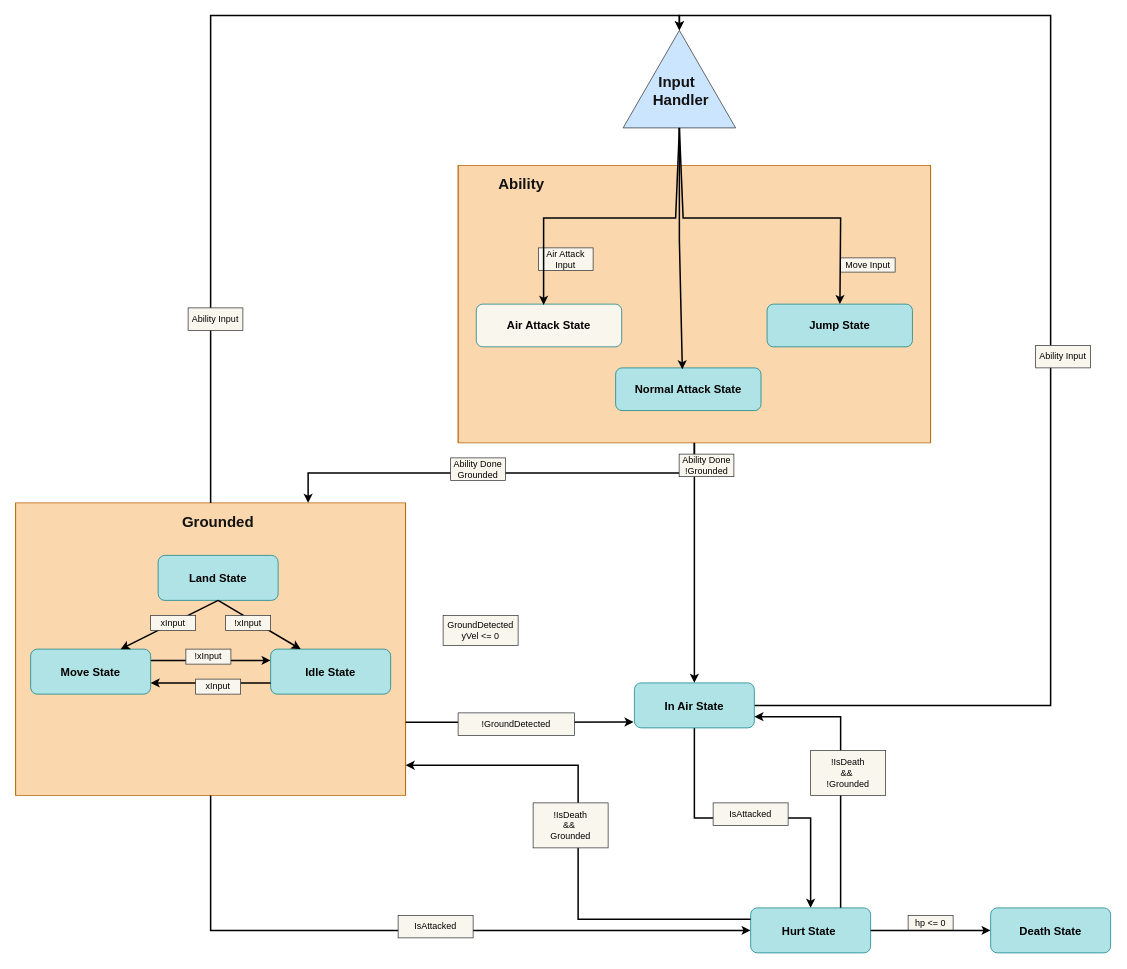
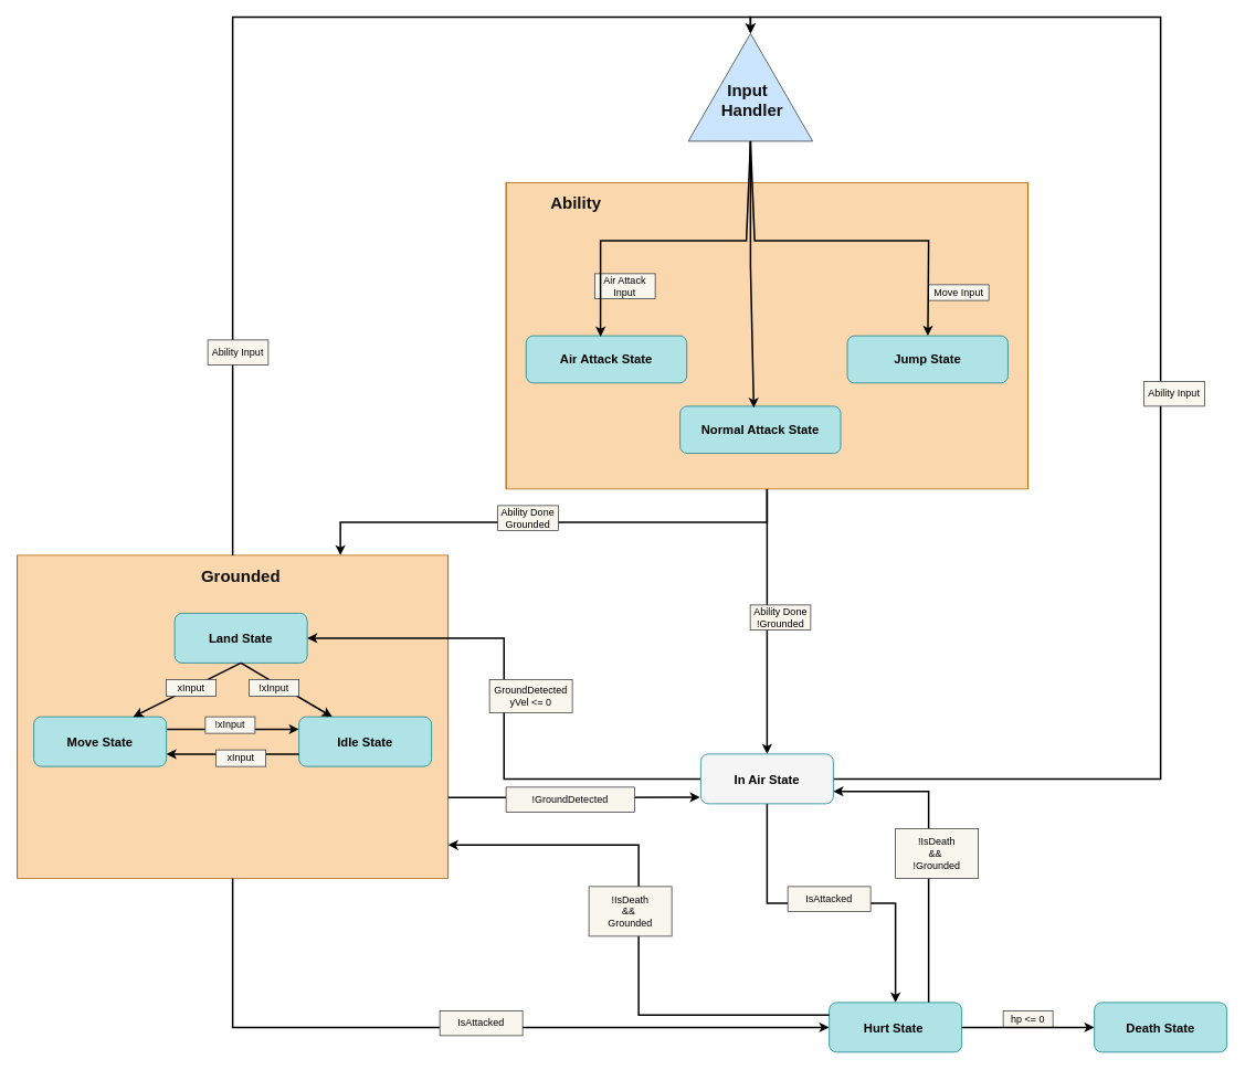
  <mxCell id="0" />
  <mxCell id="1" parent="0" />
  <mxCell id="2" value="" style="group" parent="1" vertex="1" connectable="0"><mxGeometry x="20" y="670" width="520" height="390" as="geometry" /></mxCell>
  <mxCell id="3" value="" style="shape=process;whiteSpace=wrap;html=1;backgroundOutline=1;size=0;fillColor=#fad7ac;strokeColor=#b46504;" parent="2" vertex="1"><mxGeometry width="520" height="390" as="geometry" /></mxCell>
  <mxCell id="4" value="&lt;font color=&quot;#121212&quot; style=&quot;font-size: 20px;&quot;&gt;&lt;b&gt;Grounded&lt;/b&gt;&lt;/font&gt;" style="text;html=1;align=center;verticalAlign=middle;whiteSpace=wrap;rounded=0;" parent="2" vertex="1"><mxGeometry x="210" y="10" width="120" height="30" as="geometry" /></mxCell>
  <mxCell id="5" value="&lt;font size=&quot;1&quot; color=&quot;#000000&quot;&gt;&lt;b style=&quot;font-size: 15px;&quot;&gt;Land State&lt;/b&gt;&lt;/font&gt;" style="rounded=1;whiteSpace=wrap;html=1;fillColor=#b0e3e6;strokeColor=#0e8088;" parent="2" vertex="1"><mxGeometry x="190" y="70" width="160" height="60" as="geometry" /></mxCell>
  <mxCell id="6" style="edgeStyle=orthogonalEdgeStyle;rounded=0;orthogonalLoop=1;jettySize=auto;html=1;exitX=1;exitY=0.25;exitDx=0;exitDy=0;entryX=0;entryY=0.25;entryDx=0;entryDy=0;strokeWidth=2;strokeColor=#000000;" parent="2" source="7" target="8" edge="1"><mxGeometry relative="1" as="geometry" /></mxCell>
  <mxCell id="7" value="&lt;font size=&quot;1&quot; color=&quot;#000000&quot;&gt;&lt;b style=&quot;font-size: 15px;&quot;&gt;Move State&lt;/b&gt;&lt;/font&gt;" style="rounded=1;whiteSpace=wrap;html=1;fillColor=#b0e3e6;strokeColor=#0e8088;" parent="2" vertex="1"><mxGeometry x="20" y="195" width="160" height="60" as="geometry" /></mxCell>
  <mxCell id="8" value="&lt;font size=&quot;1&quot; color=&quot;#000000&quot;&gt;&lt;b style=&quot;font-size: 15px;&quot;&gt;Idle State&lt;/b&gt;&lt;/font&gt;" style="rounded=1;whiteSpace=wrap;html=1;fillColor=#b0e3e6;strokeColor=#0e8088;" parent="2" vertex="1"><mxGeometry x="340" y="195" width="160" height="60" as="geometry" /></mxCell>
  <mxCell id="9" style="edgeStyle=orthogonalEdgeStyle;rounded=0;orthogonalLoop=1;jettySize=auto;html=1;exitX=0.5;exitY=1;exitDx=0;exitDy=0;" parent="2" source="4" target="4" edge="1"><mxGeometry relative="1" as="geometry" /></mxCell>
  <mxCell id="10" value="!xInput" style="rounded=0;whiteSpace=wrap;html=1;fillColor=#f9f7ed;strokeColor=#36393d;fontColor=#000000;" parent="2" vertex="1"><mxGeometry x="227" y="195" width="60" height="20" as="geometry" /></mxCell>
  <mxCell id="11" style="edgeStyle=orthogonalEdgeStyle;rounded=0;orthogonalLoop=1;jettySize=auto;html=1;exitX=0;exitY=0.75;exitDx=0;exitDy=0;entryX=1;entryY=0.75;entryDx=0;entryDy=0;strokeWidth=2;strokeColor=#000000;" parent="2" source="8" target="7" edge="1"><mxGeometry relative="1" as="geometry"><mxPoint x="200" y="300" as="sourcePoint" /><mxPoint x="360" y="300" as="targetPoint" /></mxGeometry></mxCell>
  <mxCell id="12" value="xInput" style="rounded=0;whiteSpace=wrap;html=1;fillColor=#f9f7ed;strokeColor=#36393d;fontColor=#000000;" parent="2" vertex="1"><mxGeometry x="240" y="235" width="60" height="20" as="geometry" /></mxCell>
  <mxCell id="13" value="" style="endArrow=classic;html=1;rounded=0;strokeWidth=2;strokeColor=#000000;entryX=0.25;entryY=0;entryDx=0;entryDy=0;exitX=0.5;exitY=1;exitDx=0;exitDy=0;" parent="2" source="5" target="8" edge="1"><mxGeometry width="50" height="50" relative="1" as="geometry"><mxPoint x="310" y="180" as="sourcePoint" /><mxPoint x="360" y="130" as="targetPoint" /></mxGeometry></mxCell>
  <mxCell id="14" value="" style="endArrow=classic;html=1;rounded=0;strokeWidth=2;strokeColor=#000000;entryX=0.75;entryY=0;entryDx=0;entryDy=0;" parent="2" target="7" edge="1"><mxGeometry width="50" height="50" relative="1" as="geometry"><mxPoint x="270" y="130" as="sourcePoint" /><mxPoint x="390" y="205" as="targetPoint" /></mxGeometry></mxCell>
  <mxCell id="15" value="!xInput" style="rounded=0;whiteSpace=wrap;html=1;fillColor=#f9f7ed;strokeColor=#36393d;fontColor=#000000;" parent="2" vertex="1"><mxGeometry x="280" y="150" width="60" height="20" as="geometry" /></mxCell>
  <mxCell id="16" value="xInput" style="rounded=0;whiteSpace=wrap;html=1;fillColor=#f9f7ed;strokeColor=#36393d;fontColor=#000000;" parent="2" vertex="1"><mxGeometry x="180" y="150" width="60" height="20" as="geometry" /></mxCell>
  <mxCell id="17" value="" style="group" parent="1" vertex="1" connectable="0"><mxGeometry x="610" y="220" width="630" height="370" as="geometry" /></mxCell>
  <mxCell id="18" value="" style="shape=process;whiteSpace=wrap;html=1;backgroundOutline=1;size=0;fillColor=#fad7ac;strokeColor=#b46504;" parent="17" vertex="1"><mxGeometry width="630" height="370" as="geometry" /></mxCell>
  <mxCell id="19" value="" style="group" vertex="1" connectable="0" parent="17"><mxGeometry x="12.115" y="9.487" width="593.654" height="317.437" as="geometry" /></mxCell>
  <mxCell id="20" value="&lt;font color=&quot;#121212&quot; style=&quot;font-size: 20px;&quot;&gt;&lt;b&gt;Ability&lt;/b&gt;&lt;/font&gt;" style="text;html=1;align=center;verticalAlign=middle;whiteSpace=wrap;rounded=0;" parent="19" vertex="1"><mxGeometry width="145.385" height="28.462" as="geometry" /></mxCell>
  <mxCell id="21" value="&lt;font color=&quot;#000000&quot;&gt;&lt;span style=&quot;font-size: 15px;&quot;&gt;&lt;b&gt;Normal Attack State&lt;/b&gt;&lt;/span&gt;&lt;/font&gt;" style="rounded=1;whiteSpace=wrap;html=1;fillColor=#b0e3e6;strokeColor=#0e8088;" parent="19" vertex="1"><mxGeometry x="197.887" y="260.514" width="193.846" height="56.923" as="geometry" /></mxCell>
- <mxCell id="22" value="&lt;font size=&quot;1&quot; color=&quot;#000000&quot;&gt;&lt;b style=&quot;font-size: 15px;&quot;&gt;Air Attack State&lt;/b&gt;&lt;/font&gt;" style="rounded=1;whiteSpace=wrap;html=1;fillColor=#f9f7ed;strokeColor=#0e8088;" parent="19" vertex="1"><mxGeometry x="12.115" y="175.513" width="193.846" height="56.923" as="geometry" /></mxCell>
+ <mxCell id="22" value="&lt;font size=&quot;1&quot; color=&quot;#000000&quot;&gt;&lt;b style=&quot;font-size: 15px;&quot;&gt;Air Attack State&lt;/b&gt;&lt;/font&gt;" style="rounded=1;whiteSpace=wrap;html=1;fillColor=#b0e3e6;strokeColor=#0e8088;" parent="19" vertex="1"><mxGeometry x="12.115" y="175.513" width="193.846" height="56.923" as="geometry" /></mxCell>
  <mxCell id="23" value="&lt;font size=&quot;1&quot; color=&quot;#000000&quot;&gt;&lt;b style=&quot;font-size: 15px;&quot;&gt;Jump State&lt;/b&gt;&lt;/font&gt;" style="rounded=1;whiteSpace=wrap;html=1;fillColor=#b0e3e6;strokeColor=#0e8088;" parent="19" vertex="1"><mxGeometry x="399.808" y="175.513" width="193.846" height="56.923" as="geometry" /></mxCell>
  <mxCell id="24" value="Move Input" style="rounded=0;whiteSpace=wrap;html=1;fillColor=#f9f7ed;strokeColor=#36393d;fontColor=#000000;" parent="19" vertex="1"><mxGeometry x="497.885" y="113.851" width="72.692" height="18.974" as="geometry" /></mxCell>
  <mxCell id="25" value="Air Attack Input" style="rounded=0;whiteSpace=wrap;html=1;fillColor=#f9f7ed;strokeColor=#36393d;fontColor=#000000;" parent="19" vertex="1"><mxGeometry x="94.885" y="100.513" width="73" height="30" as="geometry" /></mxCell>
  <mxCell id="26" value="" style="triangle;whiteSpace=wrap;html=1;rotation=-90;fillColor=#cce5ff;strokeColor=#36393d;" parent="1" vertex="1"><mxGeometry x="840" y="30" width="130" height="150" as="geometry" /></mxCell>
  <mxCell id="27" value="&lt;font color=&quot;#121212&quot; style=&quot;font-size: 20px;&quot;&gt;&lt;b&gt;Input&amp;nbsp;&lt;/b&gt;&lt;/font&gt;&lt;div&gt;&lt;font color=&quot;#121212&quot; style=&quot;font-size: 20px;&quot;&gt;&lt;b&gt;&amp;nbsp;Handler&lt;/b&gt;&lt;/font&gt;&lt;/div&gt;" style="text;html=1;align=center;verticalAlign=middle;whiteSpace=wrap;rounded=0;" parent="1" vertex="1"><mxGeometry x="832.31" y="110" width="145.38" height="20" as="geometry" /></mxCell>
  <mxCell id="28" value="" style="endArrow=classic;html=1;rounded=0;strokeWidth=2;strokeColor=#000000;exitX=0;exitY=0.5;exitDx=0;exitDy=0;" edge="1" parent="1" source="26" target="23"><mxGeometry width="50" height="50" relative="1" as="geometry"><mxPoint x="930.58" y="257.95" as="sourcePoint" /><mxPoint x="1040.58" y="322.95" as="targetPoint" /><Array as="points"><mxPoint x="910" y="290" /><mxPoint x="1120" y="290" /></Array></mxGeometry></mxCell>
  <mxCell id="29" value="" style="endArrow=classic;html=1;rounded=0;strokeWidth=2;strokeColor=#000000;exitX=0;exitY=0.5;exitDx=0;exitDy=0;entryX=0.459;entryY=0.035;entryDx=0;entryDy=0;entryPerimeter=0;" edge="1" parent="1" source="26" target="21"><mxGeometry width="50" height="50" relative="1" as="geometry"><mxPoint x="700" y="240" as="sourcePoint" /><mxPoint x="914" y="475" as="targetPoint" /><Array as="points"><mxPoint x="905" y="320" /></Array></mxGeometry></mxCell>
  <mxCell id="30" value="" style="endArrow=classic;html=1;rounded=0;strokeWidth=2;strokeColor=#000000;exitX=0;exitY=0.5;exitDx=0;exitDy=0;entryX=0.463;entryY=0.018;entryDx=0;entryDy=0;entryPerimeter=0;" edge="1" parent="1" source="26" target="22"><mxGeometry width="50" height="50" relative="1" as="geometry"><mxPoint x="700" y="210" as="sourcePoint" /><mxPoint x="914" y="445" as="targetPoint" /><Array as="points"><mxPoint x="900" y="290" /><mxPoint x="724" y="290" /></Array></mxGeometry></mxCell>
  <mxCell id="31" style="edgeStyle=orthogonalEdgeStyle;rounded=0;orthogonalLoop=1;jettySize=auto;html=1;exitX=0.5;exitY=0;exitDx=0;exitDy=0;entryX=1;entryY=0.5;entryDx=0;entryDy=0;strokeColor=#000000;strokeWidth=2;" edge="1" parent="1" source="3" target="26"><mxGeometry relative="1" as="geometry" /></mxCell>
  <mxCell id="32" style="edgeStyle=orthogonalEdgeStyle;rounded=0;orthogonalLoop=1;jettySize=auto;html=1;exitX=0.5;exitY=1;exitDx=0;exitDy=0;entryX=0.75;entryY=0;entryDx=0;entryDy=0;strokeWidth=2;strokeColor=#000000;" edge="1" parent="1" source="18" target="3"><mxGeometry relative="1" as="geometry" /></mxCell>
  <mxCell id="33" value="Ability Input" style="rounded=0;whiteSpace=wrap;html=1;fillColor=#f9f7ed;strokeColor=#36393d;fontColor=#000000;" vertex="1" parent="1"><mxGeometry x="250" y="410" width="73" height="30" as="geometry" /></mxCell>
  <mxCell id="34" value="Ability Done&lt;br&gt;Grounded" style="rounded=0;whiteSpace=wrap;html=1;fillColor=#f9f7ed;strokeColor=#36393d;fontColor=#000000;" vertex="1" parent="1"><mxGeometry x="600" y="610" width="73" height="30" as="geometry" /></mxCell>
  <mxCell id="35" style="edgeStyle=orthogonalEdgeStyle;rounded=0;orthogonalLoop=1;jettySize=auto;html=1;exitX=1;exitY=0.5;exitDx=0;exitDy=0;entryX=1;entryY=0.5;entryDx=0;entryDy=0;strokeWidth=2;strokeColor=#000000;" edge="1" parent="1" source="38" target="26"><mxGeometry relative="1" as="geometry"><Array as="points"><mxPoint x="1400" y="940" /><mxPoint x="1400" y="20" /><mxPoint x="905" y="20" /></Array></mxGeometry></mxCell>
+ <mxCell id="36" style="edgeStyle=orthogonalEdgeStyle;rounded=0;orthogonalLoop=1;jettySize=auto;html=1;exitX=0;exitY=0.5;exitDx=0;exitDy=0;entryX=1;entryY=0.5;entryDx=0;entryDy=0;strokeWidth=2;strokeColor=#000000;" edge="1" parent="1" source="38" target="5"><mxGeometry relative="1" as="geometry" /></mxCell>
  <mxCell id="37" style="edgeStyle=orthogonalEdgeStyle;rounded=0;orthogonalLoop=1;jettySize=auto;html=1;exitX=0.5;exitY=1;exitDx=0;exitDy=0;strokeWidth=2;" edge="1" parent="1" source="38" target="47"><mxGeometry relative="1" as="geometry" /></mxCell>
- <mxCell id="38" value="&lt;font size=&quot;1&quot; color=&quot;#000000&quot;&gt;&lt;b style=&quot;font-size: 15px;&quot;&gt;In Air State&lt;/b&gt;&lt;/font&gt;" style="rounded=1;whiteSpace=wrap;html=1;fillColor=#b0e3e6;strokeColor=#0e8088;" vertex="1" parent="1"><mxGeometry x="845" y="910" width="160" height="60" as="geometry" /></mxCell>
+ <mxCell id="38" value="&lt;font size=&quot;1&quot; color=&quot;#000000&quot;&gt;&lt;b style=&quot;font-size: 15px;&quot;&gt;In Air State&lt;/b&gt;&lt;/font&gt;" style="rounded=1;whiteSpace=wrap;html=1;fillColor=#f5f5f5;strokeColor=#0e8088;" vertex="1" parent="1"><mxGeometry x="845" y="910" width="160" height="60" as="geometry" /></mxCell>
  <mxCell id="39" style="edgeStyle=orthogonalEdgeStyle;rounded=0;orthogonalLoop=1;jettySize=auto;html=1;exitX=0.5;exitY=1;exitDx=0;exitDy=0;entryX=0.5;entryY=0;entryDx=0;entryDy=0;strokeColor=#000000;strokeWidth=2;" edge="1" parent="1" source="18" target="38"><mxGeometry relative="1" as="geometry" /></mxCell>
- <mxCell id="40" value="Ability Done&lt;br&gt;!Grounded" style="rounded=0;whiteSpace=wrap;html=1;fillColor=#f9f7ed;strokeColor=#36393d;fontColor=#000000;" vertex="1" parent="1"><mxGeometry x="904.69" y="605" width="73" height="30" as="geometry" /></mxCell>
+ <mxCell id="40" value="Ability Done&lt;br&gt;!Grounded" style="rounded=0;whiteSpace=wrap;html=1;fillColor=#f9f7ed;strokeColor=#36393d;fontColor=#000000;" vertex="1" parent="1"><mxGeometry x="904.69" y="730" width="73" height="30" as="geometry" /></mxCell>
  <mxCell id="41" value="Ability Input" style="rounded=0;whiteSpace=wrap;html=1;fillColor=#f9f7ed;strokeColor=#36393d;fontColor=#000000;" vertex="1" parent="1"><mxGeometry x="1380" y="460" width="73" height="30" as="geometry" /></mxCell>
  <mxCell id="42" value="GroundDetected&lt;br&gt;yVel &amp;lt;= 0" style="rounded=0;whiteSpace=wrap;html=1;fillColor=#f9f7ed;strokeColor=#36393d;fontColor=#000000;" vertex="1" parent="1"><mxGeometry x="590" y="820" width="100" height="40" as="geometry" /></mxCell>
  <mxCell id="43" style="edgeStyle=orthogonalEdgeStyle;rounded=0;orthogonalLoop=1;jettySize=auto;html=1;exitX=1;exitY=0.75;exitDx=0;exitDy=0;entryX=-0.007;entryY=0.869;entryDx=0;entryDy=0;entryPerimeter=0;strokeWidth=2;strokeColor=#000000;" edge="1" parent="1" source="3" target="38"><mxGeometry relative="1" as="geometry" /></mxCell>
  <mxCell id="44" value="!GroundDetected" style="rounded=0;whiteSpace=wrap;html=1;fillColor=#f9f7ed;strokeColor=#36393d;fontColor=#000000;" vertex="1" parent="1"><mxGeometry x="610" y="950" width="155" height="30" as="geometry" /></mxCell>
  <mxCell id="45" style="edgeStyle=orthogonalEdgeStyle;rounded=0;orthogonalLoop=1;jettySize=auto;html=1;exitX=0.5;exitY=1;exitDx=0;exitDy=0;entryX=0;entryY=0.5;entryDx=0;entryDy=0;strokeWidth=2;" edge="1" parent="1" source="3" target="47"><mxGeometry relative="1" as="geometry" /></mxCell>
  <mxCell id="46" style="edgeStyle=orthogonalEdgeStyle;rounded=0;orthogonalLoop=1;jettySize=auto;html=1;exitX=0.75;exitY=0;exitDx=0;exitDy=0;entryX=1;entryY=0.75;entryDx=0;entryDy=0;strokeWidth=2;" edge="1" parent="1" source="47" target="38"><mxGeometry relative="1" as="geometry" /></mxCell>
  <mxCell id="47" value="&lt;font size=&quot;1&quot; color=&quot;#000000&quot;&gt;&lt;b style=&quot;font-size: 15px;&quot;&gt;Hurt State&amp;nbsp;&lt;/b&gt;&lt;/font&gt;" style="rounded=1;whiteSpace=wrap;html=1;fillColor=#b0e3e6;strokeColor=#0e8088;" vertex="1" parent="1"><mxGeometry x="1000" y="1210" width="160" height="60" as="geometry" /></mxCell>
  <mxCell id="48" value="hp &amp;lt;= 0" style="rounded=0;whiteSpace=wrap;html=1;fillColor=#f9f7ed;strokeColor=#36393d;fontColor=#000000;" vertex="1" parent="1"><mxGeometry x="1210" y="1220" width="60" height="20" as="geometry" /></mxCell>
  <mxCell id="49" style="edgeStyle=orthogonalEdgeStyle;rounded=0;orthogonalLoop=1;jettySize=auto;html=1;exitX=1;exitY=0.5;exitDx=0;exitDy=0;entryX=0;entryY=0.5;entryDx=0;entryDy=0;strokeWidth=2;" edge="1" parent="1" source="47" target="50"><mxGeometry relative="1" as="geometry" /></mxCell>
  <mxCell id="50" value="&lt;font size=&quot;1&quot; color=&quot;#000000&quot;&gt;&lt;b style=&quot;font-size: 15px;&quot;&gt;Death State&lt;/b&gt;&lt;/font&gt;" style="rounded=1;whiteSpace=wrap;html=1;fillColor=#b0e3e6;strokeColor=#0e8088;" vertex="1" parent="1"><mxGeometry x="1320" y="1210" width="160" height="60" as="geometry" /></mxCell>
  <mxCell id="51" value="IsAttacked" style="rounded=0;whiteSpace=wrap;html=1;fillColor=#f9f7ed;strokeColor=#36393d;fontColor=#000000;" vertex="1" parent="1"><mxGeometry x="530" y="1220" width="100" height="30" as="geometry" /></mxCell>
  <mxCell id="52" value="IsAttacked" style="rounded=0;whiteSpace=wrap;html=1;fillColor=#f9f7ed;strokeColor=#36393d;fontColor=#000000;" vertex="1" parent="1"><mxGeometry x="950" y="1070" width="100" height="30" as="geometry" /></mxCell>
  <mxCell id="53" value="!IsDeath&lt;div&gt;&amp;amp;&amp;amp;&amp;nbsp;&lt;/div&gt;&lt;div&gt;!Grounded&lt;/div&gt;" style="rounded=0;whiteSpace=wrap;html=1;fillColor=#f9f7ed;strokeColor=#36393d;fontColor=#000000;" vertex="1" parent="1"><mxGeometry x="1080" y="1000" width="100" height="60" as="geometry" /></mxCell>
  <mxCell id="54" style="edgeStyle=orthogonalEdgeStyle;rounded=0;orthogonalLoop=1;jettySize=auto;html=1;exitX=0;exitY=0.25;exitDx=0;exitDy=0;entryX=1;entryY=0.897;entryDx=0;entryDy=0;entryPerimeter=0;strokeWidth=2;" edge="1" parent="1" source="47" target="3"><mxGeometry relative="1" as="geometry" /></mxCell>
  <mxCell id="55" value="!IsDeath&lt;div&gt;&amp;amp;&amp;amp;&amp;nbsp;&lt;/div&gt;&lt;div&gt;Grounded&lt;/div&gt;" style="rounded=0;whiteSpace=wrap;html=1;fillColor=#f9f7ed;strokeColor=#36393d;fontColor=#000000;" vertex="1" parent="1"><mxGeometry x="710" y="1070" width="100" height="60" as="geometry" /></mxCell>
